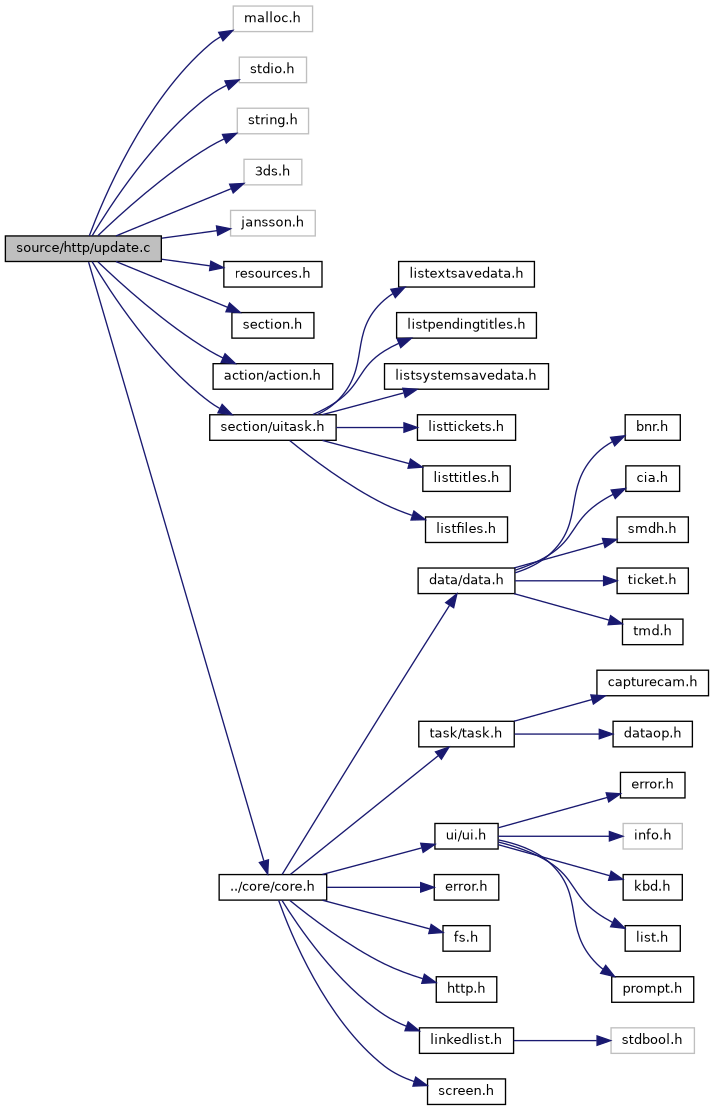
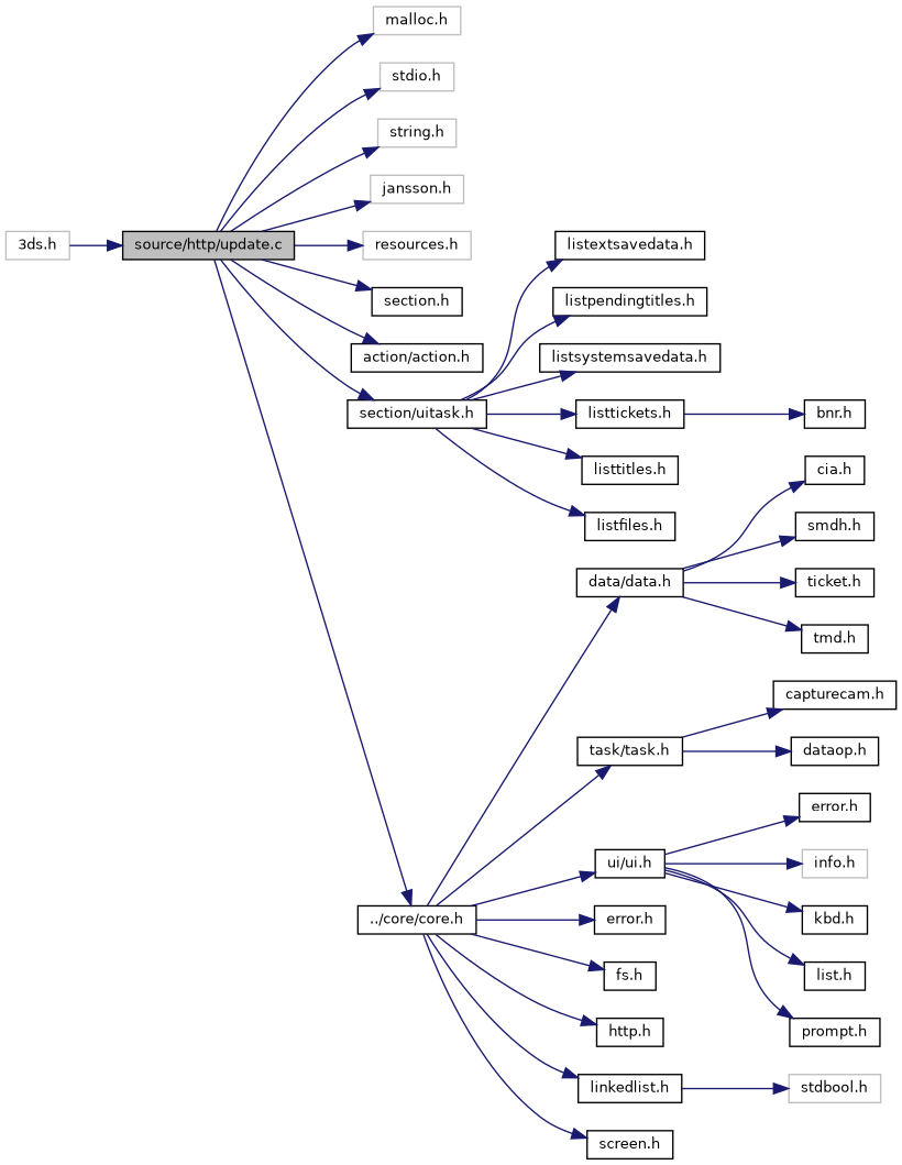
  digraph {
    rankdir=LR
    node [color=black fillcolor=white fontname=Helvetica fontsize=10 shape=record style=filled]
    edge [color=midnightblue fontname=Helvetica fontsize=10 labelfontname=Helvetica labelfontsize=10 style=solid]
    n1 [fillcolor=grey75 fontcolor=black height=0.2 label="source/http/update.c" width=0.4]
    n2 [color=grey75 height=0.2 label="malloc.h" width=0.4]
    n3 [color=grey75 height=0.2 label="stdio.h" width=0.4]
    n4 [color=grey75 height=0.2 label="string.h" width=0.4]
    n5 [color=grey75 height=0.2 label="3ds.h" width=0.4]
    n6 [color=grey75 height=0.2 label="jansson.h" width=0.4]
-   n7 [height=0.2 label="resources.h" width=0.4]
+   n7 [color=grey75 height=0.2 label="resources.h" width=0.4]
    n8 [height=0.2 label="section.h" width=0.4]
    n9 [height=0.2 label="action/action.h" width=0.4]
    n10 [height=0.2 label="section/uitask.h" width=0.4]
    n11 [height=0.2 label="../core/core.h" width=0.4]
    n12 [height=0.2 label="listextsavedata.h" width=0.4]
    n13 [height=0.2 label="listpendingtitles.h" width=0.4]
    n14 [height=0.2 label="listsystemsavedata.h" width=0.4]
    n15 [height=0.2 label="listtickets.h" width=0.4]
    n16 [height=0.2 label="listtitles.h" width=0.4]
    n17 [height=0.2 label="listfiles.h" width=0.4]
    n18 [height=0.2 label="data/data.h" width=0.4]
    n19 [height=0.2 label="task/task.h" width=0.4]
    n20 [height=0.2 label="ui/ui.h" width=0.4]
    n21 [height=0.2 label="error.h" width=0.4]
    n22 [height=0.2 label="fs.h" width=0.4]
    n23 [height=0.2 label="http.h" width=0.4]
    n24 [height=0.2 label="linkedlist.h" width=0.4]
    n25 [height=0.2 label="screen.h" width=0.4]
    n26 [height=0.2 label="bnr.h" width=0.4]
    n27 [height=0.2 label="cia.h" width=0.4]
    n28 [height=0.2 label="smdh.h" width=0.4]
    n29 [height=0.2 label="ticket.h" width=0.4]
    n30 [height=0.2 label="tmd.h" width=0.4]
    n31 [height=0.2 label="capturecam.h" width=0.4]
    n32 [height=0.2 label="dataop.h" width=0.4]
    n33 [height=0.2 label="error.h" width=0.4]
    n34 [color=grey75 height=0.2 label="info.h" width=0.4]
    n35 [height=0.2 label="kbd.h" width=0.4]
    n36 [height=0.2 label="list.h" width=0.4]
    n37 [height=0.2 label="prompt.h" width=0.4]
    n38 [color=grey75 height=0.2 label="stdbool.h" width=0.4]
    n1 -> n2
    n1 -> n3
    n1 -> n4
-   n1 -> n5
+   n5 -> n1
    n1 -> n6
    n1 -> n7
    n1 -> n8
    n1 -> n9
    n1 -> n10
    n1 -> n11
    n10 -> n12
    n10 -> n13
    n10 -> n14
    n10 -> n15
    n10 -> n16
    n10 -> n17
    n11 -> n18
    n11 -> n19
    n11 -> n20
    n11 -> n21
    n11 -> n22
    n11 -> n23
    n11 -> n24
    n11 -> n25
-   n18 -> n26
+   n15 -> n26
    n18 -> n27
    n18 -> n28
    n18 -> n29
    n18 -> n30
    n19 -> n31
    n19 -> n32
    n20 -> n33
    n20 -> n34
    n20 -> n35
    n20 -> n36
    n20 -> n37
    n24 -> n38
  }
